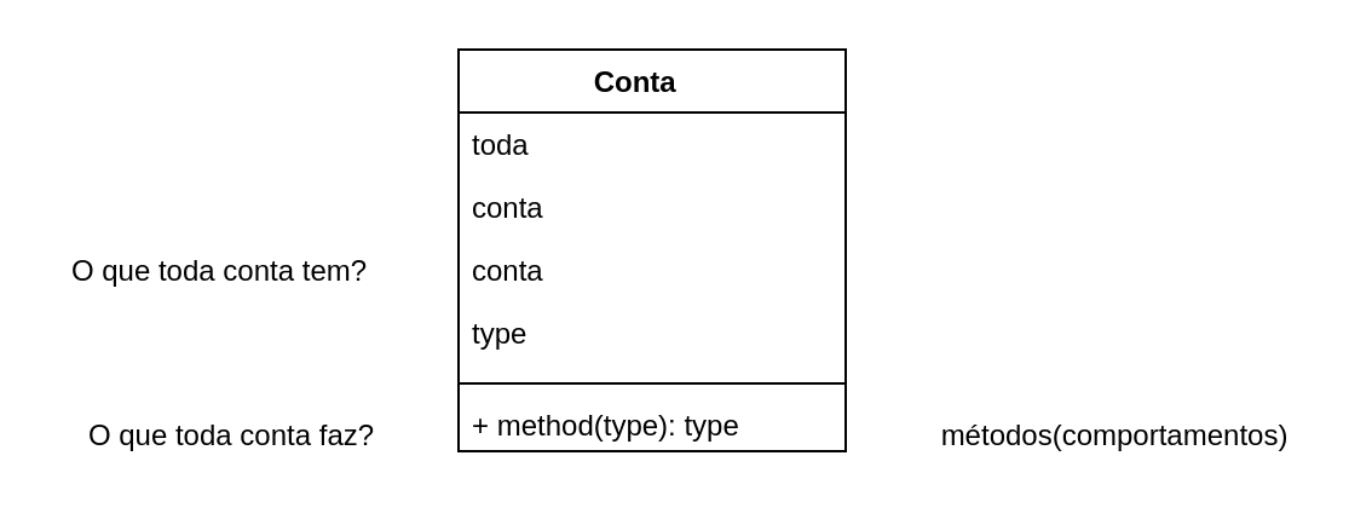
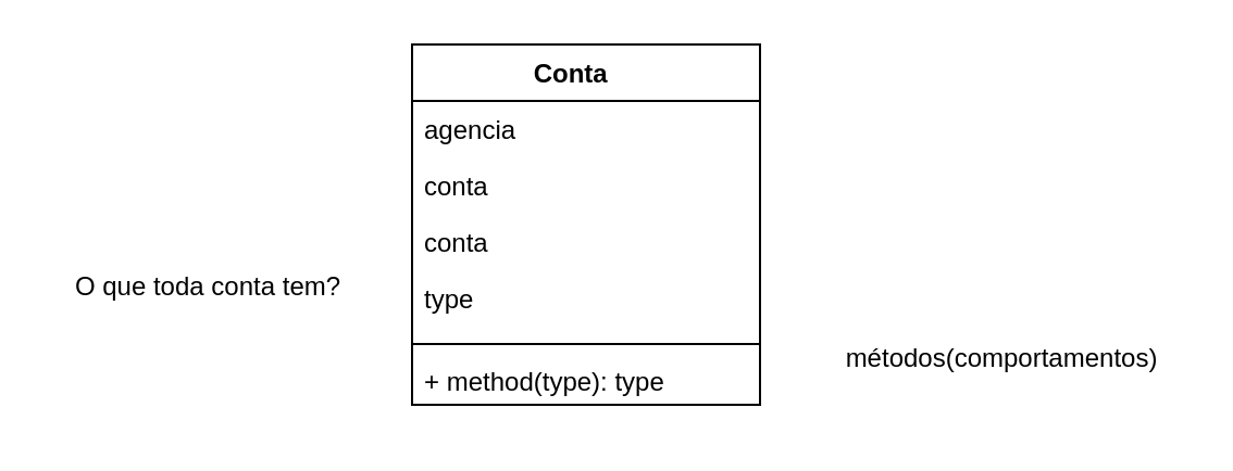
  <mxCell id="0" />
  <mxCell id="1" parent="0" />
- <mxCell id="2" value="O que toda conta tem?" style="text;html=1;align=center;verticalAlign=middle;resizable=0;points=[];autosize=1;strokeColor=none;fillColor=none;" vertex="1" parent="1"><mxGeometry x="15" y="97" width="150" height="30" as="geometry" /></mxCell>
- <mxCell id="3" value="O que toda conta faz?" style="text;html=1;align=center;verticalAlign=middle;resizable=0;points=[];autosize=1;strokeColor=none;fillColor=none;" vertex="1" parent="1"><mxGeometry x="25" y="165" width="140" height="30" as="geometry" /></mxCell>
- <mxCell id="4" value="métodos(comportamentos)" style="text;html=1;align=center;verticalAlign=middle;resizable=0;points=[];autosize=1;strokeColor=none;fillColor=none;" vertex="1" parent="1"><mxGeometry x="375" y="165" width="170" height="30" as="geometry" /></mxCell>
+ <mxCell id="2" value="O que toda conta tem?" style="text;html=1;align=center;verticalAlign=middle;resizable=0;points=[];autosize=1;strokeColor=none;fillColor=none;" vertex="1" parent="1"><mxGeometry x="20" y="117" width="150" height="30" as="geometry" /></mxCell>
+ <mxCell id="4" value="métodos(comportamentos)" style="text;html=1;align=center;verticalAlign=middle;resizable=0;points=[];autosize=1;strokeColor=none;fillColor=none;" vertex="1" parent="1"><mxGeometry x="375" y="150" width="170" height="30" as="geometry" /></mxCell>
  <mxCell id="5" value="Conta    &#10;&#10;" style="swimlane;fontStyle=1;align=center;verticalAlign=top;childLayout=stackLayout;horizontal=1;startSize=26;horizontalStack=0;resizeParent=1;resizeParentMax=0;resizeLast=0;collapsible=1;marginBottom=0;" vertex="1" parent="1"><mxGeometry x="189" y="20" width="160" height="166" as="geometry" /></mxCell>
- <mxCell id="6" value="toda" style="text;strokeColor=none;fillColor=none;align=left;verticalAlign=top;spacingLeft=4;spacingRight=4;overflow=hidden;rotatable=0;points=[[0,0.5],[1,0.5]];portConstraint=eastwest;" vertex="1" parent="5"><mxGeometry y="26" width="160" height="26" as="geometry" /></mxCell>
+ <mxCell id="6" value="agencia" style="text;strokeColor=none;fillColor=none;align=left;verticalAlign=top;spacingLeft=4;spacingRight=4;overflow=hidden;rotatable=0;points=[[0,0.5],[1,0.5]];portConstraint=eastwest;" vertex="1" parent="5"><mxGeometry y="26" width="160" height="26" as="geometry" /></mxCell>
  <mxCell id="7" value="conta" style="text;strokeColor=none;fillColor=none;align=left;verticalAlign=top;spacingLeft=4;spacingRight=4;overflow=hidden;rotatable=0;points=[[0,0.5],[1,0.5]];portConstraint=eastwest;" vertex="1" parent="5"><mxGeometry y="52" width="160" height="26" as="geometry" /></mxCell>
  <mxCell id="8" value="conta" style="text;strokeColor=none;fillColor=none;align=left;verticalAlign=top;spacingLeft=4;spacingRight=4;overflow=hidden;rotatable=0;points=[[0,0.5],[1,0.5]];portConstraint=eastwest;" vertex="1" parent="5"><mxGeometry y="78" width="160" height="26" as="geometry" /></mxCell>
  <mxCell id="9" value="type" style="text;strokeColor=none;fillColor=none;align=left;verticalAlign=top;spacingLeft=4;spacingRight=4;overflow=hidden;rotatable=0;points=[[0,0.5],[1,0.5]];portConstraint=eastwest;" vertex="1" parent="5"><mxGeometry y="104" width="160" height="30" as="geometry" /></mxCell>
  <mxCell id="10" value="" style="line;strokeWidth=1;fillColor=none;align=left;verticalAlign=middle;spacingTop=-1;spacingLeft=3;spacingRight=3;rotatable=0;labelPosition=right;points=[];portConstraint=eastwest;strokeColor=inherit;" vertex="1" parent="5"><mxGeometry y="134" width="160" height="8" as="geometry" /></mxCell>
  <mxCell id="11" value="+ method(type): type" style="text;strokeColor=none;fillColor=none;align=left;verticalAlign=top;spacingLeft=4;spacingRight=4;overflow=hidden;rotatable=0;points=[[0,0.5],[1,0.5]];portConstraint=eastwest;" vertex="1" parent="5"><mxGeometry y="142" width="160" height="24" as="geometry" /></mxCell>
